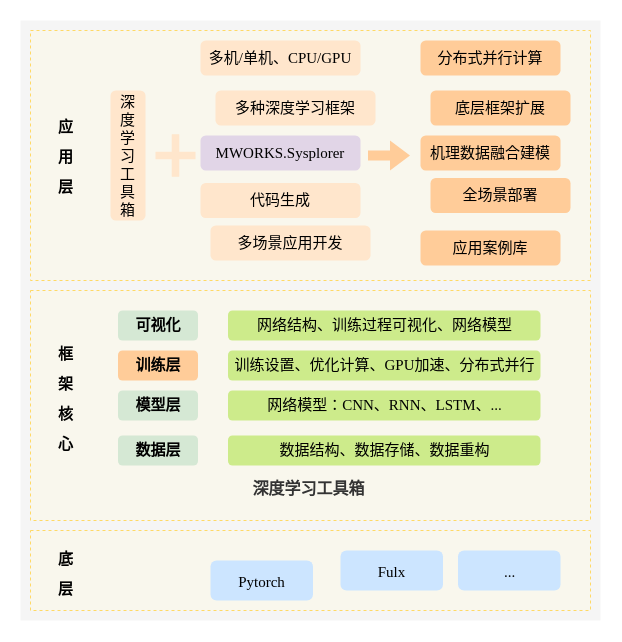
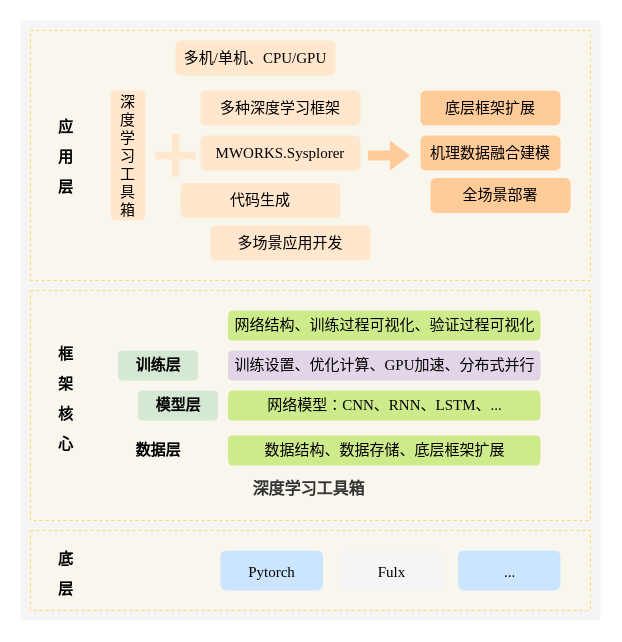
  <mxCell id="0" />
  <mxCell id="1" parent="0" />
  <mxCell id="2" value="" style="rounded=0;whiteSpace=wrap;html=1;fontSize=25;align=center;strokeColor=none;fillColor=#f5f5f5;fontFamily=Microsoft YaHei;fontStyle=1;labelBackgroundColor=none;fontColor=#333333;" parent="1" vertex="1"><mxGeometry x="20" y="20" width="580" height="600" as="geometry" /></mxCell>
  <mxCell id="3" value="" style="rounded=0;whiteSpace=wrap;html=1;strokeColor=#FFD966;fillColor=#f9f7ed;fontFamily=Microsoft YaHei;fontStyle=1;labelBackgroundColor=none;dashed=1;" parent="1" vertex="1"><mxGeometry x="30" y="290" width="560" height="230" as="geometry" /></mxCell>
  <mxCell id="4" value="" style="group;fillColor=#f9f7ed;strokeColor=none;fontFamily=Microsoft YaHei;fontStyle=0;labelBackgroundColor=none;" parent="1" vertex="1" connectable="0"><mxGeometry x="110" y="305" width="440" height="200" as="geometry" /></mxCell>
  <mxCell id="5" value="" style="rounded=0;whiteSpace=wrap;html=1;strokeColor=#FFD966;fillColor=#f9f7ed;fontFamily=Microsoft YaHei;fontStyle=1;labelBackgroundColor=none;dashed=1;" parent="1" vertex="1"><mxGeometry x="30" y="30" width="560" height="250" as="geometry" /></mxCell>
  <mxCell id="6" value="&lt;font style=&quot;font-size: 15px&quot;&gt;&lt;span&gt;应&lt;br&gt;用&lt;br&gt;层&lt;/span&gt;&lt;/font&gt;" style="text;html=1;align=center;verticalAlign=middle;resizable=0;points=[];autosize=1;rotation=0;fontSize=25;fontFamily=Microsoft YaHei;fontStyle=1;labelBackgroundColor=none;fillColor=#f9f7ed;strokeColor=none;" parent="1" vertex="1"><mxGeometry x="50" y="97.5" width="30" height="110" as="geometry" /></mxCell>
  <mxCell id="7" value="" style="rounded=0;whiteSpace=wrap;html=1;fontSize=25;strokeColor=#FFD966;fillColor=#f9f7ed;fontFamily=Microsoft YaHei;fontStyle=1;labelBackgroundColor=none;dashed=1;" parent="1" vertex="1"><mxGeometry x="30" y="530" width="560" height="80" as="geometry" /></mxCell>
  <mxCell id="8" value="&lt;font style=&quot;font-size: 15px&quot;&gt;&lt;span&gt;底&lt;br&gt;层&lt;/span&gt;&lt;/font&gt;" style="text;html=1;align=center;verticalAlign=middle;resizable=0;points=[];autosize=1;fontSize=25;rotation=0;fontFamily=Microsoft YaHei;fontStyle=1;labelBackgroundColor=none;fillColor=#f9f7ed;strokeColor=none;" parent="1" vertex="1"><mxGeometry x="50" y="535" width="30" height="70" as="geometry" /></mxCell>
  <mxCell id="9" value="&lt;font style=&quot;font-size: 15px&quot;&gt;框&lt;br&gt;架&lt;br&gt;核&lt;br&gt;心&lt;br&gt;&lt;/font&gt;" style="text;html=1;align=center;verticalAlign=middle;resizable=0;points=[];autosize=1;fontSize=25;rotation=0;fontStyle=1;fontFamily=Microsoft YaHei;labelBackgroundColor=none;fillColor=#f9f7ed;strokeColor=none;" parent="1" vertex="1"><mxGeometry x="50" y="325" width="30" height="140" as="geometry" /></mxCell>
  <mxCell id="10" value="&lt;p style=&quot;font-size: 15px&quot;&gt;&lt;span&gt;&lt;font style=&quot;font-size: 15px&quot;&gt;&lt;span style=&quot;line-height: 50%&quot;&gt;深&lt;br&gt;&lt;/span&gt;&lt;/font&gt;&lt;font style=&quot;font-size: 15px&quot;&gt;&lt;span style=&quot;line-height: 50%&quot;&gt;度&lt;br&gt;&lt;/span&gt;&lt;/font&gt;&lt;font style=&quot;font-size: 15px&quot;&gt;&lt;span style=&quot;line-height: 50%&quot;&gt;学&lt;br&gt;&lt;/span&gt;&lt;/font&gt;&lt;font style=&quot;font-size: 15px&quot;&gt;&lt;span style=&quot;line-height: 50%&quot;&gt;习&lt;br&gt;&lt;/span&gt;&lt;/font&gt;&lt;font style=&quot;font-size: 15px&quot;&gt;&lt;span style=&quot;line-height: 50%&quot;&gt;工&lt;br&gt;&lt;/span&gt;&lt;/font&gt;&lt;font style=&quot;font-size: 15px&quot;&gt;&lt;span style=&quot;line-height: 50%&quot;&gt;具&lt;br&gt;&lt;/span&gt;&lt;/font&gt;&lt;font style=&quot;font-size: 15px&quot;&gt;&lt;span style=&quot;line-height: 50%&quot;&gt;箱&lt;/span&gt;&lt;/font&gt;&lt;/span&gt;&lt;/p&gt;" style="rounded=1;whiteSpace=wrap;html=1;fontSize=25;align=center;fillColor=#ffe6cc;strokeColor=none;fontFamily=Microsoft YaHei;fontStyle=0;labelBackgroundColor=none;" parent="1" vertex="1"><mxGeometry x="110" y="90" width="35" height="130" as="geometry" /></mxCell>
  <mxCell id="11" value="" style="shape=cross;whiteSpace=wrap;html=1;fontSize=25;align=center;fontFamily=Microsoft YaHei;fontStyle=0;labelBackgroundColor=none;size=0.19;fillColor=#ffe6cc;strokeColor=none;" parent="1" vertex="1"><mxGeometry x="155" y="133.75" width="40" height="42.5" as="geometry" /></mxCell>
- <mxCell id="12" value="&lt;font style=&quot;font-size: 15px ; line-height: 300%&quot;&gt;&lt;span&gt;MWORKS.Sysplorer&lt;/span&gt;&lt;/font&gt;" style="rounded=1;whiteSpace=wrap;html=1;fontSize=25;align=center;fillColor=#e1d5e7;strokeColor=none;fontFamily=Microsoft YaHei;fontStyle=0;labelBackgroundColor=none;" parent="1" vertex="1"><mxGeometry x="200" y="135" width="160" height="35" as="geometry" /></mxCell>
- <mxCell id="13" value="&lt;font style=&quot;font-size: 15px&quot;&gt;&lt;span style=&quot;line-height: 300%&quot;&gt;代码生成&lt;/span&gt;&lt;/font&gt;" style="rounded=1;whiteSpace=wrap;html=1;fontSize=25;align=center;fillColor=#ffe6cc;strokeColor=none;fontFamily=Microsoft YaHei;fontStyle=0;labelBackgroundColor=none;" parent="1" vertex="1"><mxGeometry x="200" y="182.5" width="160" height="35" as="geometry" /></mxCell>
+ <mxCell id="12" value="&lt;font style=&quot;font-size: 15px ; line-height: 300%&quot;&gt;&lt;span&gt;MWORKS.Sysplorer&lt;/span&gt;&lt;/font&gt;" style="rounded=1;whiteSpace=wrap;html=1;fontSize=25;align=center;fillColor=#ffe6cc;strokeColor=none;fontFamily=Microsoft YaHei;fontStyle=0;labelBackgroundColor=none;" parent="1" vertex="1"><mxGeometry x="200" y="135" width="160" height="35" as="geometry" /></mxCell>
+ <mxCell id="13" value="&lt;font style=&quot;font-size: 15px&quot;&gt;&lt;span style=&quot;line-height: 300%&quot;&gt;代码生成&lt;/span&gt;&lt;/font&gt;" style="rounded=1;whiteSpace=wrap;html=1;fontSize=25;align=center;fillColor=#ffe6cc;strokeColor=none;fontFamily=Microsoft YaHei;fontStyle=0;labelBackgroundColor=none;" parent="1" vertex="1"><mxGeometry x="180" y="182.5" width="160" height="35" as="geometry" /></mxCell>
  <mxCell id="14" value="&lt;font style=&quot;font-size: 15px ; line-height: 300%&quot;&gt;多场景&lt;span&gt;应用开发&lt;/span&gt;&lt;/font&gt;" style="rounded=1;whiteSpace=wrap;html=1;fontSize=25;align=center;fontStyle=0;fillColor=#ffe6cc;strokeColor=none;fontFamily=Microsoft YaHei;labelBackgroundColor=none;" parent="1" vertex="1"><mxGeometry x="210" y="225" width="160" height="35" as="geometry" /></mxCell>
  <mxCell id="15" value="&lt;font style=&quot;font-size: 15px ; line-height: 300%&quot;&gt;&lt;span&gt;机理数据融合建模&lt;/span&gt;&lt;/font&gt;" style="rounded=1;whiteSpace=wrap;html=1;fontSize=25;align=center;fillColor=#ffcc99;strokeColor=none;fontFamily=Microsoft YaHei;fontStyle=0;labelBackgroundColor=none;" parent="1" vertex="1"><mxGeometry x="420" y="135" width="140" height="35" as="geometry" /></mxCell>
  <mxCell id="16" value="&lt;font style=&quot;font-size: 15px&quot;&gt;&lt;span style=&quot;line-height: 300%&quot;&gt;全场景部署&lt;/span&gt;&lt;/font&gt;" style="rounded=1;whiteSpace=wrap;html=1;fontSize=25;align=center;fillColor=#ffcc99;strokeColor=none;fontFamily=Microsoft YaHei;fontStyle=0;labelBackgroundColor=none;" parent="1" vertex="1"><mxGeometry x="430" y="177.5" width="140" height="35" as="geometry" /></mxCell>
- <mxCell id="17" value="&lt;font style=&quot;font-size: 15px&quot;&gt;&lt;span style=&quot;line-height: 300%&quot;&gt;应用案例库&lt;/span&gt;&lt;/font&gt;" style="rounded=1;whiteSpace=wrap;html=1;fontSize=25;align=center;fillColor=#ffcc99;strokeColor=none;fontFamily=Microsoft YaHei;fontStyle=0;labelBackgroundColor=none;" parent="1" vertex="1"><mxGeometry x="420" y="230" width="140" height="35" as="geometry" /></mxCell>
- <mxCell id="18" value="&lt;font style=&quot;font-size: 15px&quot;&gt;&lt;span style=&quot;line-height: 300%&quot;&gt;多种深度学习框架&lt;/span&gt;&lt;/font&gt;" style="rounded=1;whiteSpace=wrap;html=1;fontSize=25;align=center;fillColor=#ffe6cc;strokeColor=none;fontFamily=Microsoft YaHei;fontStyle=0;labelBackgroundColor=none;" parent="1" vertex="1"><mxGeometry x="215" y="90" width="160" height="35" as="geometry" /></mxCell>
- <mxCell id="19" value="&lt;font style=&quot;font-size: 15px ; line-height: 300%&quot;&gt;&lt;span&gt;多机/单机、CPU/GPU&lt;/span&gt;&lt;/font&gt;" style="rounded=1;whiteSpace=wrap;html=1;fontSize=25;align=center;fillColor=#ffe6cc;strokeColor=none;fontFamily=Microsoft YaHei;fontStyle=0;labelBackgroundColor=none;" parent="1" vertex="1"><mxGeometry x="200" y="40" width="160" height="35" as="geometry" /></mxCell>
- <mxCell id="20" value="&lt;font style=&quot;font-size: 15px ; line-height: 300%&quot;&gt;&lt;span&gt;分布式并行计算&lt;/span&gt;&lt;/font&gt;" style="rounded=1;whiteSpace=wrap;html=1;fontSize=25;align=center;fillColor=#ffcc99;strokeColor=none;fontFamily=Microsoft YaHei;fontStyle=0;labelBackgroundColor=none;" parent="1" vertex="1"><mxGeometry x="420" y="40" width="140" height="35" as="geometry" /></mxCell>
- <mxCell id="21" value="&lt;font style=&quot;font-size: 15px ; line-height: 300%&quot;&gt;&lt;span&gt;底层框架扩展&lt;/span&gt;&lt;/font&gt;" style="rounded=1;whiteSpace=wrap;html=1;fontSize=25;align=center;fillColor=#ffcc99;strokeColor=none;fontFamily=Microsoft YaHei;fontStyle=0;labelBackgroundColor=none;" parent="1" vertex="1"><mxGeometry x="430" y="90" width="140" height="35" as="geometry" /></mxCell>
- <mxCell id="22" value="&lt;span style=&quot;font-size: 15px&quot;&gt;&lt;span style=&quot;line-height: 300%&quot;&gt;训练设置、优化计算、GPU加速、分布式并行&lt;/span&gt;&lt;/span&gt;" style="rounded=1;whiteSpace=wrap;html=1;fontSize=25;fillColor=#cdeb8b;strokeColor=none;fontFamily=Microsoft YaHei;fontStyle=0;labelBackgroundColor=none;" parent="1" vertex="1"><mxGeometry x="227.5" y="350" width="312.5" height="30" as="geometry" /></mxCell>
- <mxCell id="23" value="&lt;font style=&quot;font-size: 15px&quot;&gt;&lt;span style=&quot;line-height: 300%&quot;&gt;&lt;b&gt;可视化&lt;/b&gt;&lt;/span&gt;&lt;/font&gt;" style="rounded=1;whiteSpace=wrap;html=1;fontSize=25;fillColor=#d5e8d4;strokeColor=none;fontFamily=Microsoft YaHei;fontStyle=0;labelBackgroundColor=none;" parent="1" vertex="1"><mxGeometry x="117.5" y="310" width="80" height="30" as="geometry" /></mxCell>
- <mxCell id="24" value="&lt;font style=&quot;font-size: 15px&quot;&gt;&lt;span style=&quot;line-height: 300%&quot;&gt;&lt;b&gt;训练层&lt;/b&gt;&lt;/span&gt;&lt;/font&gt;" style="rounded=1;whiteSpace=wrap;html=1;fontSize=25;fillColor=#ffcc99;strokeColor=none;fontFamily=Microsoft YaHei;fontStyle=0;labelBackgroundColor=none;" parent="1" vertex="1"><mxGeometry x="117.5" y="350" width="80" height="30" as="geometry" /></mxCell>
- <mxCell id="25" value="&lt;font style=&quot;font-size: 15px&quot;&gt;&lt;span style=&quot;line-height: 300%&quot;&gt;&lt;b&gt;模型层&lt;/b&gt;&lt;/span&gt;&lt;/font&gt;" style="rounded=1;whiteSpace=wrap;html=1;fontSize=25;fillColor=#d5e8d4;strokeColor=none;fontFamily=Microsoft YaHei;fontStyle=0;labelBackgroundColor=none;" parent="1" vertex="1"><mxGeometry x="117.5" y="390" width="80" height="30" as="geometry" /></mxCell>
- <mxCell id="26" value="&lt;font style=&quot;font-size: 15px&quot;&gt;&lt;span style=&quot;line-height: 300%&quot;&gt;&lt;b&gt;数据层&lt;/b&gt;&lt;/span&gt;&lt;/font&gt;" style="rounded=1;whiteSpace=wrap;html=1;fontSize=25;align=center;fillColor=#d5e8d4;strokeColor=none;fontFamily=Microsoft YaHei;fontStyle=0;labelBackgroundColor=none;" parent="1" vertex="1"><mxGeometry x="117.5" y="435" width="80" height="30" as="geometry" /></mxCell>
- <mxCell id="27" value="&lt;span style=&quot;font-size: 15px&quot;&gt;&lt;span style=&quot;line-height: 300%&quot;&gt;网络结构、训练过&lt;/span&gt;&lt;span style=&quot;line-height: 300%&quot;&gt;&lt;span&gt;程可视化、网络模型&lt;/span&gt;&lt;/span&gt;&lt;/span&gt;" style="rounded=1;whiteSpace=wrap;html=1;fontSize=25;fillColor=#cdeb8b;strokeColor=none;fontFamily=Microsoft YaHei;fontStyle=0;labelBackgroundColor=none;" parent="1" vertex="1"><mxGeometry x="227.5" y="310" width="312.5" height="30" as="geometry" /></mxCell>
+ <mxCell id="18" value="&lt;font style=&quot;font-size: 15px&quot;&gt;&lt;span style=&quot;line-height: 300%&quot;&gt;多种深度学习框架&lt;/span&gt;&lt;/font&gt;" style="rounded=1;whiteSpace=wrap;html=1;fontSize=25;align=center;fillColor=#ffe6cc;strokeColor=none;fontFamily=Microsoft YaHei;fontStyle=0;labelBackgroundColor=none;" parent="1" vertex="1"><mxGeometry x="200" y="90" width="160" height="35" as="geometry" /></mxCell>
+ <mxCell id="19" value="&lt;font style=&quot;font-size: 15px ; line-height: 300%&quot;&gt;&lt;span&gt;多机/单机、CPU/GPU&lt;/span&gt;&lt;/font&gt;" style="rounded=1;whiteSpace=wrap;html=1;fontSize=25;align=center;fillColor=#ffe6cc;strokeColor=none;fontFamily=Microsoft YaHei;fontStyle=0;labelBackgroundColor=none;" parent="1" vertex="1"><mxGeometry x="175" y="40" width="160" height="35" as="geometry" /></mxCell>
+ <mxCell id="21" value="&lt;font style=&quot;font-size: 15px ; line-height: 300%&quot;&gt;&lt;span&gt;底层框架扩展&lt;/span&gt;&lt;/font&gt;" style="rounded=1;whiteSpace=wrap;html=1;fontSize=25;align=center;fillColor=#ffcc99;strokeColor=none;fontFamily=Microsoft YaHei;fontStyle=0;labelBackgroundColor=none;" parent="1" vertex="1"><mxGeometry x="420" y="90" width="140" height="35" as="geometry" /></mxCell>
+ <mxCell id="22" value="&lt;span style=&quot;font-size: 15px&quot;&gt;&lt;span style=&quot;line-height: 300%&quot;&gt;训练设置、优化计算、GPU加速、分布式并行&lt;/span&gt;&lt;/span&gt;" style="rounded=1;whiteSpace=wrap;html=1;fontSize=25;fillColor=#e1d5e7;strokeColor=none;fontFamily=Microsoft YaHei;fontStyle=0;labelBackgroundColor=none;" parent="1" vertex="1"><mxGeometry x="227.5" y="350" width="312.5" height="30" as="geometry" /></mxCell>
+ <mxCell id="24" value="&lt;font style=&quot;font-size: 15px&quot;&gt;&lt;span style=&quot;line-height: 300%&quot;&gt;&lt;b&gt;训练层&lt;/b&gt;&lt;/span&gt;&lt;/font&gt;" style="rounded=1;whiteSpace=wrap;html=1;fontSize=25;fillColor=#d5e8d4;strokeColor=none;fontFamily=Microsoft YaHei;fontStyle=0;labelBackgroundColor=none;" parent="1" vertex="1"><mxGeometry x="117.5" y="350" width="80" height="30" as="geometry" /></mxCell>
+ <mxCell id="25" value="&lt;font style=&quot;font-size: 15px&quot;&gt;&lt;span style=&quot;line-height: 300%&quot;&gt;&lt;b&gt;模型层&lt;/b&gt;&lt;/span&gt;&lt;/font&gt;" style="rounded=1;whiteSpace=wrap;html=1;fontSize=25;fillColor=#d5e8d4;strokeColor=none;fontFamily=Microsoft YaHei;fontStyle=0;labelBackgroundColor=none;" parent="1" vertex="1"><mxGeometry x="137.5" y="390" width="80" height="30" as="geometry" /></mxCell>
+ <mxCell id="26" value="&lt;font style=&quot;font-size: 15px&quot;&gt;&lt;span style=&quot;line-height: 300%&quot;&gt;&lt;b&gt;数据层&lt;/b&gt;&lt;/span&gt;&lt;/font&gt;" style="rounded=1;whiteSpace=wrap;html=1;fontSize=25;align=center;fillColor=#f9f7ed;strokeColor=none;fontFamily=Microsoft YaHei;fontStyle=0;labelBackgroundColor=none;" parent="1" vertex="1"><mxGeometry x="117.5" y="435" width="80" height="30" as="geometry" /></mxCell>
+ <mxCell id="27" value="&lt;span style=&quot;font-size: 15px&quot;&gt;&lt;span style=&quot;line-height: 300%&quot;&gt;网络结构、训练过&lt;/span&gt;&lt;span style=&quot;line-height: 300%&quot;&gt;&lt;span&gt;程可视化、验证过程可视化&lt;/span&gt;&lt;/span&gt;&lt;/span&gt;" style="rounded=1;whiteSpace=wrap;html=1;fontSize=25;fillColor=#cdeb8b;strokeColor=none;fontFamily=Microsoft YaHei;fontStyle=0;labelBackgroundColor=none;" parent="1" vertex="1"><mxGeometry x="227.5" y="310" width="312.5" height="30" as="geometry" /></mxCell>
  <mxCell id="28" value="&lt;span style=&quot;font-size: 15px&quot;&gt;&lt;span style=&quot;line-height: 300%&quot;&gt;&lt;span&gt;网络模型：CNN、RNN、LSTM、...&lt;/span&gt;&lt;/span&gt;&lt;/span&gt;" style="rounded=1;whiteSpace=wrap;html=1;fontSize=25;fillColor=#cdeb8b;strokeColor=none;fontFamily=Microsoft YaHei;fontStyle=0;labelBackgroundColor=none;" parent="1" vertex="1"><mxGeometry x="227.5" y="390" width="312.5" height="30" as="geometry" /></mxCell>
- <mxCell id="29" value="&lt;span style=&quot;font-size: 15px&quot;&gt;&lt;span style=&quot;line-height: 300%&quot;&gt;数据结构、数据存储、数据重构&lt;/span&gt;&lt;/span&gt;" style="rounded=1;whiteSpace=wrap;html=1;fontSize=25;fillColor=#cdeb8b;strokeColor=none;fontFamily=Microsoft YaHei;fontStyle=0;labelBackgroundColor=none;" parent="1" vertex="1"><mxGeometry x="227.5" y="435" width="312.5" height="30" as="geometry" /></mxCell>
+ <mxCell id="29" value="&lt;span style=&quot;font-size: 15px&quot;&gt;&lt;span style=&quot;line-height: 300%&quot;&gt;数据结构、数据存储、底层框架扩展&lt;/span&gt;&lt;/span&gt;" style="rounded=1;whiteSpace=wrap;html=1;fontSize=25;fillColor=#cdeb8b;strokeColor=none;fontFamily=Microsoft YaHei;fontStyle=0;labelBackgroundColor=none;" parent="1" vertex="1"><mxGeometry x="227.5" y="435" width="312.5" height="30" as="geometry" /></mxCell>
  <mxCell id="30" value="&lt;font size=&quot;1&quot;&gt;&lt;b style=&quot;font-size: 16px&quot;&gt;深度学习工具箱&lt;/b&gt;&lt;/font&gt;" style="text;html=1;align=center;verticalAlign=middle;resizable=0;points=[];autosize=1;fontSize=25;fontFamily=Microsoft YaHei;fontStyle=0;labelBackgroundColor=none;fillColor=#f5f5f5;strokeColor=#666666;opacity=0;fontColor=#333333;" parent="1" vertex="1"><mxGeometry x="242.5" y="465" width="130" height="40" as="geometry" /></mxCell>
  <mxCell id="31" value="" style="html=1;shadow=0;dashed=0;align=center;verticalAlign=middle;shape=mxgraph.arrows2.arrow;dy=0.67;dx=20;notch=0;labelBackgroundColor=none;strokeColor=none;fillColor=#ffcc99;fontFamily=Microsoft YaHei;fontSize=25;" parent="1" vertex="1"><mxGeometry x="367.5" y="140" width="42" height="30" as="geometry" /></mxCell>
- <mxCell id="32" value="&lt;font style=&quot;font-size: 15px ; line-height: 200%&quot;&gt;Pytorch&lt;/font&gt;" style="rounded=1;whiteSpace=wrap;html=1;fontSize=25;fontStyle=0;fillColor=#cce5ff;strokeColor=none;fontFamily=Microsoft YaHei;labelBackgroundColor=none;" parent="1" vertex="1"><mxGeometry x="210" y="560" width="102.5" height="40" as="geometry" /></mxCell>
- <mxCell id="33" value="&lt;font style=&quot;font-size: 15px ; line-height: 200%&quot;&gt;Fulx&lt;/font&gt;" style="rounded=1;whiteSpace=wrap;html=1;fontSize=25;fontStyle=0;fillColor=#cce5ff;strokeColor=none;fontFamily=Microsoft YaHei;labelBackgroundColor=none;" parent="1" vertex="1"><mxGeometry x="340" y="550" width="102.5" height="40" as="geometry" /></mxCell>
+ <mxCell id="32" value="&lt;font style=&quot;font-size: 15px ; line-height: 200%&quot;&gt;Pytorch&lt;/font&gt;" style="rounded=1;whiteSpace=wrap;html=1;fontSize=25;fontStyle=0;fillColor=#cce5ff;strokeColor=none;fontFamily=Microsoft YaHei;labelBackgroundColor=none;" parent="1" vertex="1"><mxGeometry x="220" y="550" width="102.5" height="40" as="geometry" /></mxCell>
+ <mxCell id="33" value="&lt;font style=&quot;font-size: 15px ; line-height: 200%&quot;&gt;Fulx&lt;/font&gt;" style="rounded=1;whiteSpace=wrap;html=1;fontSize=25;fontStyle=0;fillColor=#f5f5f5;strokeColor=none;fontFamily=Microsoft YaHei;labelBackgroundColor=none;" parent="1" vertex="1"><mxGeometry x="340" y="550" width="102.5" height="40" as="geometry" /></mxCell>
  <mxCell id="34" value="&lt;font style=&quot;font-size: 15px ; line-height: 200%&quot;&gt;...&lt;/font&gt;" style="rounded=1;whiteSpace=wrap;html=1;fontSize=25;fontStyle=0;fillColor=#cce5ff;strokeColor=none;fontFamily=Microsoft YaHei;labelBackgroundColor=none;" parent="1" vertex="1"><mxGeometry x="457.5" y="550" width="102.5" height="40" as="geometry" /></mxCell>
